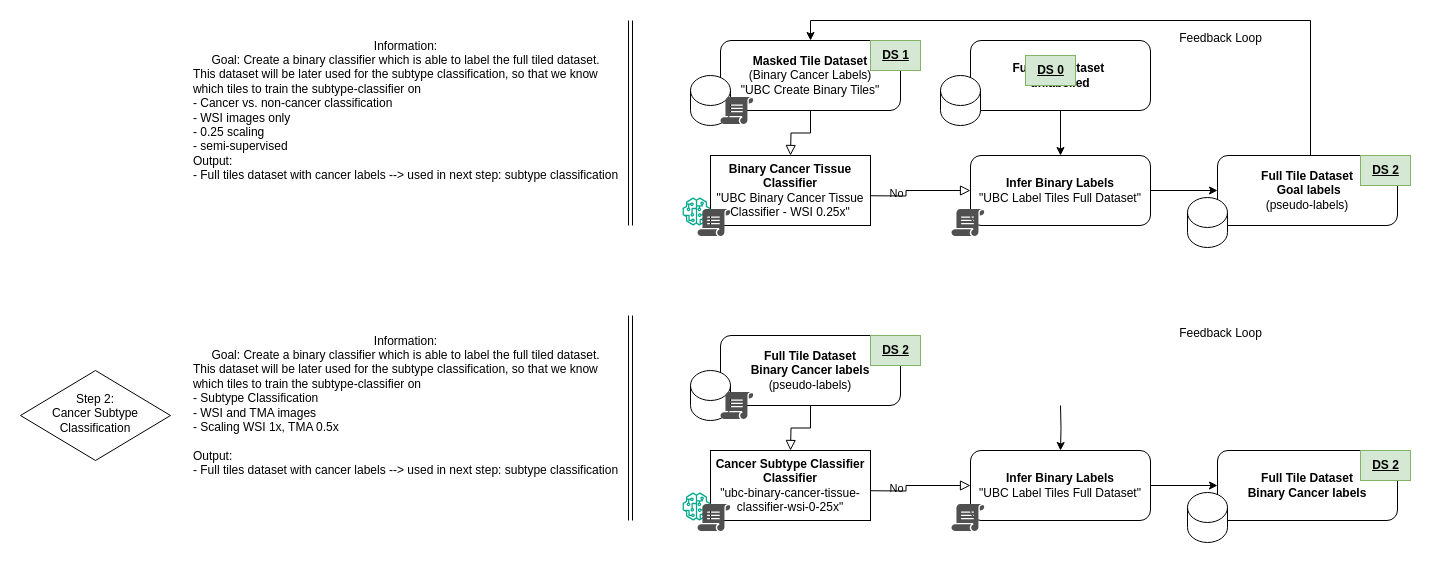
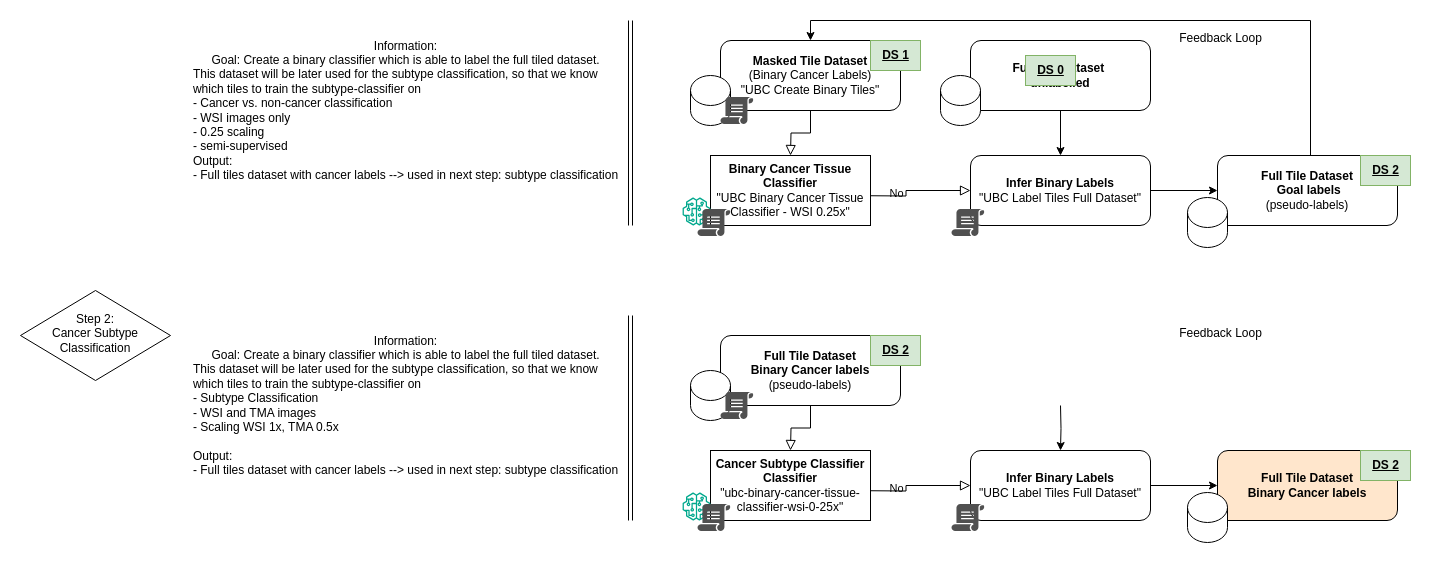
  <mxCell id="0" />
  <mxCell id="1" parent="0" />
  <mxCell id="2" value="" style="rounded=0;html=1;jettySize=auto;orthogonalLoop=1;fontSize=11;endArrow=block;endFill=0;endSize=8;strokeWidth=1;shadow=0;labelBackgroundColor=none;edgeStyle=orthogonalEdgeStyle;" parent="1" source="3" edge="1"><mxGeometry relative="1" as="geometry"><mxPoint x="790" y="155" as="targetPoint" /></mxGeometry></mxCell>
  <mxCell id="3" value="&lt;div&gt;&lt;b&gt;Masked Tile Dataset&lt;/b&gt;&lt;/div&gt;&lt;div&gt;(Binary Cancer Labels)&lt;/div&gt;&lt;div&gt;&quot;UBC Create Binary Tiles&quot;&lt;br&gt;&lt;/div&gt;" style="rounded=1;whiteSpace=wrap;html=1;fontSize=12;glass=0;strokeWidth=1;shadow=0;" parent="1" vertex="1"><mxGeometry x="720" y="40" width="180" height="70" as="geometry" /></mxCell>
  <mxCell id="4" value="No" style="edgeStyle=orthogonalEdgeStyle;rounded=0;html=1;jettySize=auto;orthogonalLoop=1;fontSize=11;endArrow=block;endFill=0;endSize=8;strokeWidth=1;shadow=0;labelBackgroundColor=none;" parent="1" target="6" edge="1"><mxGeometry y="10" relative="1" as="geometry"><mxPoint as="offset" /><mxPoint x="840" y="195" as="sourcePoint" /></mxGeometry></mxCell>
  <mxCell id="5" style="edgeStyle=orthogonalEdgeStyle;rounded=0;orthogonalLoop=1;jettySize=auto;html=1;exitX=1;exitY=0.5;exitDx=0;exitDy=0;entryX=0;entryY=0.5;entryDx=0;entryDy=0;" edge="1" parent="1" source="6" target="14"><mxGeometry relative="1" as="geometry" /></mxCell>
  <mxCell id="6" value="&lt;div&gt;&lt;b&gt;Infer Binary Labels&lt;/b&gt;&lt;/div&gt;&lt;div&gt;&quot;UBC Label Tiles Full Dataset&quot;&lt;br&gt;&lt;/div&gt;" style="rounded=1;whiteSpace=wrap;html=1;fontSize=12;glass=0;strokeWidth=1;shadow=0;" parent="1" vertex="1"><mxGeometry x="970" y="155" width="180" height="70" as="geometry" /></mxCell>
  <mxCell id="7" value="" style="shape=cylinder3;whiteSpace=wrap;html=1;boundedLbl=1;backgroundOutline=1;size=15;" vertex="1" parent="1"><mxGeometry x="690" y="75" width="40" height="50" as="geometry" /></mxCell>
  <mxCell id="8" value="&lt;div&gt;&lt;b&gt;Binary Cancer Tissue Classifier&lt;/b&gt;&lt;br&gt;&lt;/div&gt;&lt;div&gt;&quot;UBC Binary Cancer Tissue Classifier - WSI 0.25x&quot;&lt;/div&gt;" style="rounded=0;whiteSpace=wrap;html=1;" vertex="1" parent="1"><mxGeometry x="710" y="155" width="160" height="70" as="geometry" /></mxCell>
  <mxCell id="9" value="" style="sketch=0;outlineConnect=0;fontColor=#232F3E;gradientColor=none;fillColor=#01A88D;strokeColor=none;dashed=0;verticalLabelPosition=bottom;verticalAlign=top;align=center;html=1;fontSize=12;fontStyle=0;aspect=fixed;pointerEvents=1;shape=mxgraph.aws4.sagemaker_model;shadow=0;" vertex="1" parent="1"><mxGeometry x="682" y="197" width="28" height="28" as="geometry" /></mxCell>
  <mxCell id="10" value="" style="edgeStyle=orthogonalEdgeStyle;rounded=0;orthogonalLoop=1;jettySize=auto;html=1;" edge="1" parent="1" source="11" target="6"><mxGeometry relative="1" as="geometry" /></mxCell>
  <mxCell id="11" value="&lt;div&gt;&lt;b&gt;Full Tile Dataset&amp;nbsp;&lt;/b&gt;&lt;/div&gt;&lt;div&gt;&lt;b&gt;unlabelled&lt;br&gt;&lt;/b&gt;&lt;/div&gt;" style="rounded=1;whiteSpace=wrap;html=1;fontSize=12;glass=0;strokeWidth=1;shadow=0;" vertex="1" parent="1"><mxGeometry x="970" y="40" width="180" height="70" as="geometry" /></mxCell>
  <mxCell id="12" value="" style="shape=cylinder3;whiteSpace=wrap;html=1;boundedLbl=1;backgroundOutline=1;size=15;" vertex="1" parent="1"><mxGeometry x="940" y="75" width="40" height="50" as="geometry" /></mxCell>
  <mxCell id="13" style="edgeStyle=orthogonalEdgeStyle;rounded=0;orthogonalLoop=1;jettySize=auto;html=1;entryX=0.5;entryY=0;entryDx=0;entryDy=0;" edge="1" parent="1" source="14" target="3"><mxGeometry relative="1" as="geometry"><mxPoint x="1307" y="5" as="targetPoint" /><Array as="points"><mxPoint x="1310" y="20" /><mxPoint x="810" y="20" /></Array></mxGeometry></mxCell>
  <mxCell id="14" value="&lt;div&gt;&lt;b&gt;Full Tile Dataset&lt;/b&gt;&lt;/div&gt;&lt;div&gt;&lt;b&gt;&amp;nbsp;Goal labels&lt;br&gt;&lt;/b&gt;&lt;/div&gt;&lt;div&gt;(pseudo-labels)&lt;b&gt;&lt;br&gt;&lt;/b&gt;&lt;/div&gt;" style="rounded=1;whiteSpace=wrap;html=1;fontSize=12;glass=0;strokeWidth=1;shadow=0;" vertex="1" parent="1"><mxGeometry x="1217" y="155" width="180" height="70" as="geometry" /></mxCell>
  <mxCell id="15" value="" style="shape=cylinder3;whiteSpace=wrap;html=1;boundedLbl=1;backgroundOutline=1;size=15;" vertex="1" parent="1"><mxGeometry x="1187" y="197" width="40" height="50" as="geometry" /></mxCell>
  <mxCell id="16" value="Feedback Loop" style="text;html=1;align=center;verticalAlign=middle;resizable=0;points=[];autosize=1;strokeColor=none;fillColor=none;" vertex="1" parent="1"><mxGeometry x="1165" y="23" width="110" height="30" as="geometry" /></mxCell>
  <mxCell id="17" value="" style="shape=link;html=1;rounded=0;edgeStyle=orthogonalEdgeStyle;" edge="1" parent="1"><mxGeometry width="100" relative="1" as="geometry"><mxPoint x="630" y="225" as="sourcePoint" /><mxPoint x="630" y="20" as="targetPoint" /></mxGeometry></mxCell>
  <mxCell id="18" value="" style="sketch=0;pointerEvents=1;shadow=0;dashed=0;html=1;strokeColor=none;fillColor=#505050;labelPosition=center;verticalLabelPosition=bottom;verticalAlign=top;outlineConnect=0;align=center;shape=mxgraph.office.concepts.script;" vertex="1" parent="1"><mxGeometry x="951" y="208.5" width="33" height="27" as="geometry" /></mxCell>
  <mxCell id="19" value="" style="sketch=0;pointerEvents=1;shadow=0;dashed=0;html=1;strokeColor=none;fillColor=#505050;labelPosition=center;verticalLabelPosition=bottom;verticalAlign=top;outlineConnect=0;align=center;shape=mxgraph.office.concepts.script;" vertex="1" parent="1"><mxGeometry x="720" y="96.5" width="33" height="27" as="geometry" /></mxCell>
  <mxCell id="20" value="" style="sketch=0;pointerEvents=1;shadow=0;dashed=0;html=1;strokeColor=none;fillColor=#505050;labelPosition=center;verticalLabelPosition=bottom;verticalAlign=top;outlineConnect=0;align=center;shape=mxgraph.office.concepts.script;" vertex="1" parent="1"><mxGeometry x="697" y="208.5" width="33" height="27" as="geometry" /></mxCell>
  <mxCell id="21" value="&lt;b&gt;&lt;u&gt;&lt;font style=&quot;font-size: 12px;&quot;&gt;DS 0&lt;/font&gt;&lt;/u&gt;&lt;/b&gt;" style="text;html=1;align=center;verticalAlign=middle;resizable=0;points=[];autosize=1;strokeColor=#82b366;fillColor=#d5e8d4;" vertex="1" parent="1"><mxGeometry x="1025" y="55" width="50" height="30" as="geometry" /></mxCell>
  <mxCell id="22" value="&lt;b&gt;&lt;u&gt;&lt;font style=&quot;font-size: 12px;&quot;&gt;DS 1&lt;br&gt;&lt;/font&gt;&lt;/u&gt;&lt;/b&gt;" style="text;html=1;align=center;verticalAlign=middle;resizable=0;points=[];autosize=1;strokeColor=#82b366;fillColor=#d5e8d4;" vertex="1" parent="1"><mxGeometry x="870" y="40" width="50" height="30" as="geometry" /></mxCell>
  <mxCell id="23" value="&lt;div&gt;&lt;b&gt;&lt;u&gt;&lt;font style=&quot;font-size: 12px;&quot;&gt;DS 2&lt;/font&gt;&lt;/u&gt;&lt;/b&gt;&lt;/div&gt;" style="text;html=1;align=center;verticalAlign=middle;resizable=0;points=[];autosize=1;strokeColor=#82b366;fillColor=#d5e8d4;" vertex="1" parent="1"><mxGeometry x="1360" y="155" width="50" height="30" as="geometry" /></mxCell>
  <mxCell id="24" value="&lt;div&gt;Information:&lt;/div&gt;&lt;div&gt;Goal: Create a binary classifier which is able to label the full tiled dataset. &lt;br&gt;&lt;div align=&quot;left&quot;&gt;This dataset will be later used for the subtype classification, so that we know&amp;nbsp;&lt;/div&gt;&lt;div align=&quot;left&quot;&gt;which tiles to train the subtype-classifier on&lt;br&gt;&lt;/div&gt;&lt;/div&gt;&lt;div align=&quot;left&quot;&gt;- Cancer vs. non-cancer classification&lt;br&gt;&lt;/div&gt;&lt;div align=&quot;left&quot;&gt;- WSI images only&lt;/div&gt;&lt;div align=&quot;left&quot;&gt;- 0.25 scaling&lt;/div&gt;&lt;div align=&quot;left&quot;&gt;- semi-supervised&lt;br&gt;&lt;/div&gt;&lt;div align=&quot;left&quot;&gt;Output: &lt;br&gt;&lt;/div&gt;&lt;div align=&quot;left&quot;&gt;- Full tiles dataset with cancer labels --&amp;gt; used in next step: subtype classification&lt;br&gt;&lt;/div&gt;" style="text;html=1;align=center;verticalAlign=middle;resizable=0;points=[];autosize=1;strokeColor=none;fillColor=none;" vertex="1" parent="1"><mxGeometry x="180" y="30" width="450" height="160" as="geometry" /></mxCell>
  <mxCell id="25" value="" style="rounded=0;html=1;jettySize=auto;orthogonalLoop=1;fontSize=11;endArrow=block;endFill=0;endSize=8;strokeWidth=1;shadow=0;labelBackgroundColor=none;edgeStyle=orthogonalEdgeStyle;" edge="1" parent="1" source="26"><mxGeometry relative="1" as="geometry"><mxPoint x="790" y="450" as="targetPoint" /></mxGeometry></mxCell>
  <mxCell id="26" value="&lt;div&gt;&lt;b&gt;Full Tile Dataset&lt;/b&gt;&lt;/div&gt;&lt;div&gt;&lt;b&gt;Binary Cancer labels&lt;/b&gt;&lt;/div&gt;&lt;div&gt;(pseudo-labels)&lt;b&gt;&lt;br&gt;&lt;/b&gt;&lt;/div&gt;" style="rounded=1;whiteSpace=wrap;html=1;fontSize=12;glass=0;strokeWidth=1;shadow=0;" vertex="1" parent="1"><mxGeometry x="720" y="335" width="180" height="70" as="geometry" /></mxCell>
  <mxCell id="27" value="No" style="edgeStyle=orthogonalEdgeStyle;rounded=0;html=1;jettySize=auto;orthogonalLoop=1;fontSize=11;endArrow=block;endFill=0;endSize=8;strokeWidth=1;shadow=0;labelBackgroundColor=none;" edge="1" parent="1" target="29"><mxGeometry y="10" relative="1" as="geometry"><mxPoint as="offset" /><mxPoint x="840" y="490" as="sourcePoint" /></mxGeometry></mxCell>
  <mxCell id="28" style="edgeStyle=orthogonalEdgeStyle;rounded=0;orthogonalLoop=1;jettySize=auto;html=1;exitX=1;exitY=0.5;exitDx=0;exitDy=0;entryX=0;entryY=0.5;entryDx=0;entryDy=0;" edge="1" parent="1" source="29" target="35"><mxGeometry relative="1" as="geometry" /></mxCell>
  <mxCell id="29" value="&lt;div&gt;&lt;b&gt;Infer Binary Labels&lt;/b&gt;&lt;/div&gt;&lt;div&gt;&quot;UBC Label Tiles Full Dataset&quot;&lt;br&gt;&lt;/div&gt;" style="rounded=1;whiteSpace=wrap;html=1;fontSize=12;glass=0;strokeWidth=1;shadow=0;" vertex="1" parent="1"><mxGeometry x="970" y="450" width="180" height="70" as="geometry" /></mxCell>
- <mxCell id="30" value="&lt;div&gt;Step 2:&lt;/div&gt;&lt;div&gt;Cancer Subtype&lt;/div&gt;&lt;div&gt;Classification&lt;br&gt;&lt;/div&gt;" style="rhombus;whiteSpace=wrap;html=1;shadow=0;fontFamily=Helvetica;fontSize=12;align=center;strokeWidth=1;spacing=6;spacingTop=-4;" vertex="1" parent="1"><mxGeometry x="20" y="370" width="150" height="90" as="geometry" /></mxCell>
+ <mxCell id="30" value="&lt;div&gt;Step 2:&lt;/div&gt;&lt;div&gt;Cancer Subtype&lt;/div&gt;&lt;div&gt;Classification&lt;br&gt;&lt;/div&gt;" style="rhombus;whiteSpace=wrap;html=1;shadow=0;fontFamily=Helvetica;fontSize=12;align=center;strokeWidth=1;spacing=6;spacingTop=-4;" vertex="1" parent="1"><mxGeometry x="20" y="290" width="150" height="90" as="geometry" /></mxCell>
  <mxCell id="31" value="" style="shape=cylinder3;whiteSpace=wrap;html=1;boundedLbl=1;backgroundOutline=1;size=15;" vertex="1" parent="1"><mxGeometry x="690" y="370" width="40" height="50" as="geometry" /></mxCell>
  <mxCell id="32" value="&lt;div&gt;&lt;b&gt;Cancer Subtype Classifier Classifier&lt;/b&gt;&lt;br&gt;&lt;/div&gt;&lt;div&gt;&quot;ubc-binary-cancer-tissue-classifier-wsi-0-25x&quot;&lt;/div&gt;" style="rounded=0;whiteSpace=wrap;html=1;" vertex="1" parent="1"><mxGeometry x="710" y="450" width="160" height="70" as="geometry" /></mxCell>
  <mxCell id="33" value="" style="sketch=0;outlineConnect=0;fontColor=#232F3E;gradientColor=none;fillColor=#01A88D;strokeColor=none;dashed=0;verticalLabelPosition=bottom;verticalAlign=top;align=center;html=1;fontSize=12;fontStyle=0;aspect=fixed;pointerEvents=1;shape=mxgraph.aws4.sagemaker_model;shadow=0;" vertex="1" parent="1"><mxGeometry x="682" y="492" width="28" height="28" as="geometry" /></mxCell>
  <mxCell id="34" value="" style="edgeStyle=orthogonalEdgeStyle;rounded=0;orthogonalLoop=1;jettySize=auto;html=1;" edge="1" parent="1" target="29"><mxGeometry relative="1" as="geometry"><mxPoint x="1060" y="405" as="sourcePoint" /></mxGeometry></mxCell>
- <mxCell id="35" value="&lt;div&gt;&lt;b&gt;Full Tile Dataset&lt;/b&gt;&lt;/div&gt;&lt;div&gt;&lt;b&gt;Binary Cancer labels&lt;br&gt;&lt;/b&gt;&lt;/div&gt;" style="rounded=1;whiteSpace=wrap;html=1;fontSize=12;glass=0;strokeWidth=1;shadow=0;" vertex="1" parent="1"><mxGeometry x="1217" y="450" width="180" height="70" as="geometry" /></mxCell>
+ <mxCell id="35" value="&lt;div&gt;&lt;b&gt;Full Tile Dataset&lt;/b&gt;&lt;/div&gt;&lt;div&gt;&lt;b&gt;Binary Cancer labels&lt;br&gt;&lt;/b&gt;&lt;/div&gt;" style="rounded=1;whiteSpace=wrap;html=1;fontSize=12;glass=0;strokeWidth=1;shadow=0;fillColor=#ffe6cc;" vertex="1" parent="1"><mxGeometry x="1217" y="450" width="180" height="70" as="geometry" /></mxCell>
  <mxCell id="36" value="" style="shape=cylinder3;whiteSpace=wrap;html=1;boundedLbl=1;backgroundOutline=1;size=15;" vertex="1" parent="1"><mxGeometry x="1187" y="492" width="40" height="50" as="geometry" /></mxCell>
  <mxCell id="37" value="Feedback Loop" style="text;html=1;align=center;verticalAlign=middle;resizable=0;points=[];autosize=1;strokeColor=none;fillColor=none;" vertex="1" parent="1"><mxGeometry x="1165" y="318" width="110" height="30" as="geometry" /></mxCell>
  <mxCell id="38" value="" style="shape=link;html=1;rounded=0;edgeStyle=orthogonalEdgeStyle;" edge="1" parent="1"><mxGeometry width="100" relative="1" as="geometry"><mxPoint x="630" y="520" as="sourcePoint" /><mxPoint x="630" y="315" as="targetPoint" /></mxGeometry></mxCell>
  <mxCell id="39" value="" style="sketch=0;pointerEvents=1;shadow=0;dashed=0;html=1;strokeColor=none;fillColor=#505050;labelPosition=center;verticalLabelPosition=bottom;verticalAlign=top;outlineConnect=0;align=center;shape=mxgraph.office.concepts.script;" vertex="1" parent="1"><mxGeometry x="951" y="503.5" width="33" height="27" as="geometry" /></mxCell>
  <mxCell id="40" value="" style="sketch=0;pointerEvents=1;shadow=0;dashed=0;html=1;strokeColor=none;fillColor=#505050;labelPosition=center;verticalLabelPosition=bottom;verticalAlign=top;outlineConnect=0;align=center;shape=mxgraph.office.concepts.script;" vertex="1" parent="1"><mxGeometry x="720" y="391.5" width="33" height="27" as="geometry" /></mxCell>
  <mxCell id="41" value="" style="sketch=0;pointerEvents=1;shadow=0;dashed=0;html=1;strokeColor=none;fillColor=#505050;labelPosition=center;verticalLabelPosition=bottom;verticalAlign=top;outlineConnect=0;align=center;shape=mxgraph.office.concepts.script;" vertex="1" parent="1"><mxGeometry x="697" y="503.5" width="33" height="27" as="geometry" /></mxCell>
  <mxCell id="42" value="&lt;b&gt;&lt;u&gt;&lt;font style=&quot;font-size: 12px;&quot;&gt;DS 2&lt;br&gt;&lt;/font&gt;&lt;/u&gt;&lt;/b&gt;" style="text;html=1;align=center;verticalAlign=middle;resizable=0;points=[];autosize=1;strokeColor=#82b366;fillColor=#d5e8d4;" vertex="1" parent="1"><mxGeometry x="870" y="335" width="50" height="30" as="geometry" /></mxCell>
  <mxCell id="43" value="&lt;div&gt;&lt;b&gt;&lt;u&gt;&lt;font style=&quot;font-size: 12px;&quot;&gt;DS 2&lt;/font&gt;&lt;/u&gt;&lt;/b&gt;&lt;/div&gt;" style="text;html=1;align=center;verticalAlign=middle;resizable=0;points=[];autosize=1;strokeColor=#82b366;fillColor=#d5e8d4;" vertex="1" parent="1"><mxGeometry x="1360" y="450" width="50" height="30" as="geometry" /></mxCell>
  <mxCell id="44" value="&lt;div&gt;Information:&lt;/div&gt;&lt;div&gt;Goal: Create a binary classifier which is able to label the full tiled dataset. &lt;br&gt;&lt;div align=&quot;left&quot;&gt;This dataset will be later used for the subtype classification, so that we know&amp;nbsp;&lt;/div&gt;&lt;div align=&quot;left&quot;&gt;which tiles to train the subtype-classifier on&lt;br&gt;&lt;/div&gt;&lt;/div&gt;&lt;div align=&quot;left&quot;&gt;- Subtype Classification&lt;br&gt;&lt;/div&gt;&lt;div align=&quot;left&quot;&gt;- WSI and TMA images&lt;/div&gt;&lt;div align=&quot;left&quot;&gt;- Scaling WSI 1x, TMA 0.5x&lt;br&gt;&lt;/div&gt;&lt;div align=&quot;left&quot;&gt;&lt;br&gt;&lt;/div&gt;&lt;div align=&quot;left&quot;&gt;Output: &lt;br&gt;&lt;/div&gt;&lt;div align=&quot;left&quot;&gt;- Full tiles dataset with cancer labels --&amp;gt; used in next step: subtype classification&lt;br&gt;&lt;/div&gt;" style="text;html=1;align=center;verticalAlign=middle;resizable=0;points=[];autosize=1;strokeColor=none;fillColor=none;" vertex="1" parent="1"><mxGeometry x="180" y="325" width="450" height="160" as="geometry" /></mxCell>
